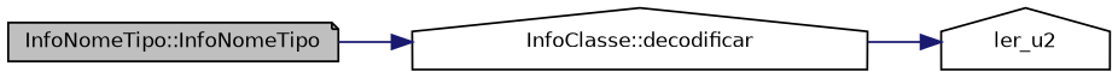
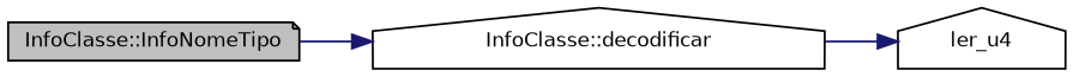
  digraph {
    rankdir=LR
    node [color=black fillcolor=white fontname=Helvetica fontsize=10 shape=house style=filled]
    edge [color=midnightblue fontname=Helvetica fontsize=10 labelfontname=Helvetica labelfontsize=10 style=solid]
-   n1 [fillcolor=grey75 fontcolor=black height=0.2 label="InfoNomeTipo::InfoNomeTipo" shape=note width=0.4]
+   n1 [fillcolor=grey75 fontcolor=black height=0.2 label="InfoClasse::InfoNomeTipo" shape=note width=0.4]
    n2 [height=0.2 label="InfoClasse::decodificar" width=0.4]
-   n3 [height=0.2 label=ler_u2 width=0.4]
+   n3 [height=0.2 label=ler_u4 width=0.4]
    n1 -> n2
    n2 -> n3
  }
